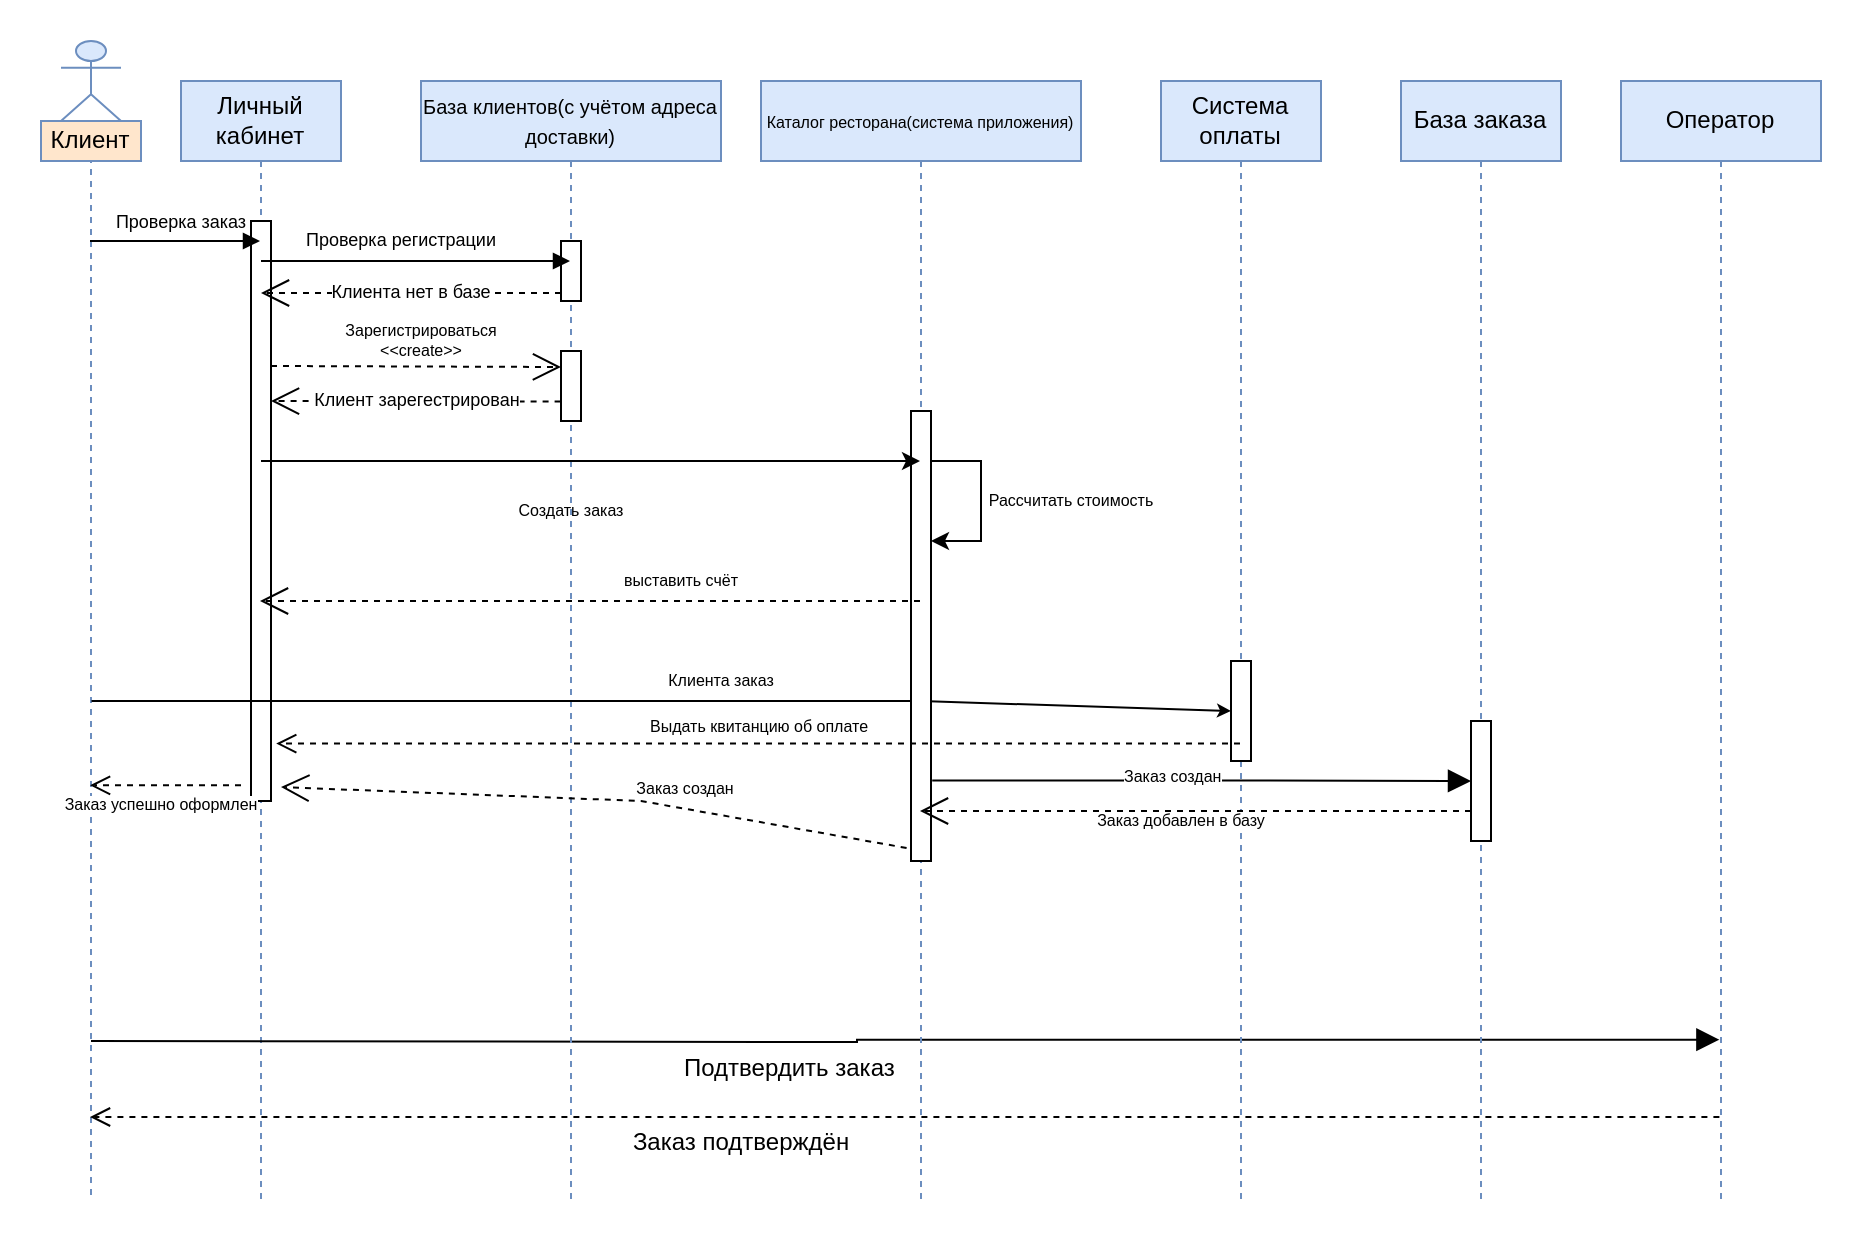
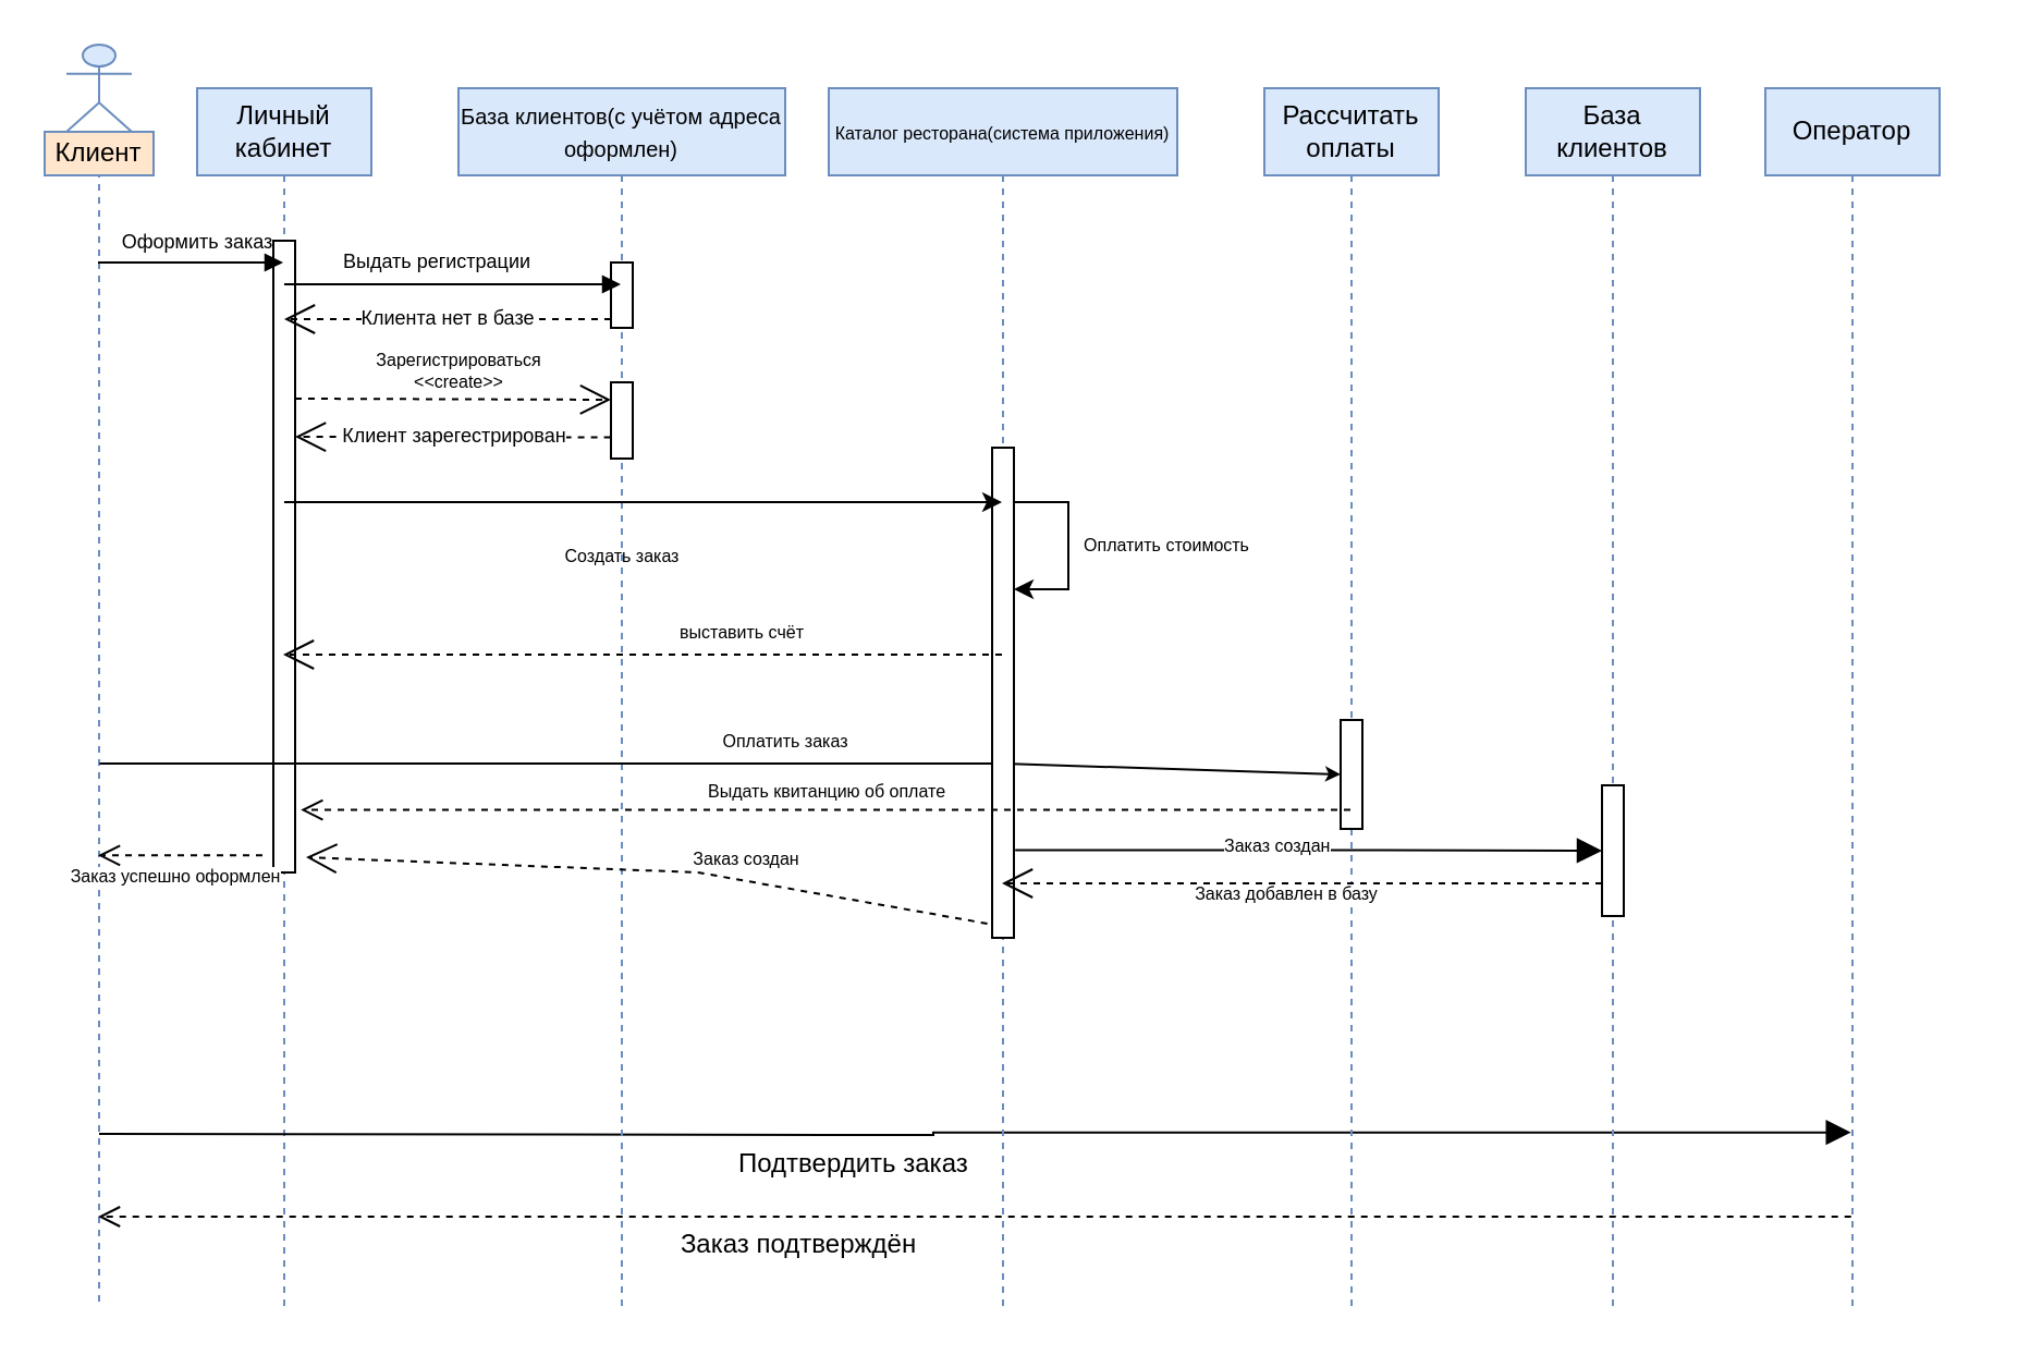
  <mxCell id="0" />
  <mxCell id="1" parent="0" />
  <mxCell id="2" value="" style="shape=umlLifeline;participant=umlActor;perimeter=lifelinePerimeter;whiteSpace=wrap;html=1;container=1;collapsible=0;recursiveResize=0;verticalAlign=top;spacingTop=36;outlineConnect=0;fillColor=#dae8fc;strokeColor=#6c8ebf;" vertex="1" parent="1"><mxGeometry x="30" y="20" width="30" height="580" as="geometry" /></mxCell>
  <mxCell id="3" value="Клиент" style="rounded=0;whiteSpace=wrap;html=1;fillColor=#ffe6cc;strokeColor=#6c8ebf;" vertex="1" parent="2"><mxGeometry x="-10" y="40" width="50" height="20" as="geometry" /></mxCell>
  <mxCell id="4" value="Личный кабинет" style="shape=umlLifeline;perimeter=lifelinePerimeter;whiteSpace=wrap;html=1;container=1;collapsible=0;recursiveResize=0;outlineConnect=0;fillColor=#dae8fc;strokeColor=#6c8ebf;" vertex="1" parent="1"><mxGeometry x="90" y="40" width="80" height="560" as="geometry" /></mxCell>
  <mxCell id="5" value="Подтвердить заказ" style="endArrow=block;endFill=1;html=1;edgeStyle=orthogonalEdgeStyle;align=left;verticalAlign=top;rounded=0;fontSize=12;startSize=9;endSize=9;sourcePerimeterSpacing=3;targetPerimeterSpacing=6;jumpSize=0;entryX=0.492;entryY=0.856;entryDx=0;entryDy=0;entryPerimeter=0;" edge="1" parent="4" target="35"><mxGeometry x="-0.276" relative="1" as="geometry"><mxPoint x="-45" y="480" as="sourcePoint" /><mxPoint x="115" y="480" as="targetPoint" /><mxPoint as="offset" /></mxGeometry></mxCell>
  <mxCell id="6" value="" style="rounded=0;whiteSpace=wrap;html=1;fontSize=9;" vertex="1" parent="4"><mxGeometry x="35" y="70" width="10" height="290" as="geometry" /></mxCell>
  <mxCell id="7" value="Клиент зарегестрирован" style="endArrow=open;endSize=12;dashed=1;html=1;rounded=0;fontSize=9;entryX=1.02;entryY=0.17;entryDx=0;entryDy=0;entryPerimeter=0;" edge="1" parent="4"><mxGeometry width="160" relative="1" as="geometry"><mxPoint x="189.8" y="160.3" as="sourcePoint" /><mxPoint x="45.0" y="160.0" as="targetPoint" /></mxGeometry></mxCell>
- <mxCell id="8" value="&lt;font style=&quot;font-size: 10px;&quot;&gt;База клиентов(с учётом адреса доставки)&lt;/font&gt;" style="shape=umlLifeline;perimeter=lifelinePerimeter;whiteSpace=wrap;html=1;container=1;collapsible=0;recursiveResize=0;outlineConnect=0;fillColor=#dae8fc;strokeColor=#6c8ebf;" vertex="1" parent="1"><mxGeometry x="210" y="40" width="150" height="560" as="geometry" /></mxCell>
+ <mxCell id="8" value="&lt;font style=&quot;font-size: 10px;&quot;&gt;База клиентов(с учётом адреса оформлен)&lt;/font&gt;" style="shape=umlLifeline;perimeter=lifelinePerimeter;whiteSpace=wrap;html=1;container=1;collapsible=0;recursiveResize=0;outlineConnect=0;fillColor=#dae8fc;strokeColor=#6c8ebf;" vertex="1" parent="1"><mxGeometry x="210" y="40" width="150" height="560" as="geometry" /></mxCell>
  <mxCell id="9" value="" style="endArrow=classic;html=1;rounded=0;fontSize=8;exitX=0.5;exitY=0.414;exitDx=0;exitDy=0;exitPerimeter=0;sourcePerimeterSpacing=3;startSize=7;endSize=4;targetPerimeterSpacing=5;entryX=0;entryY=0.5;entryDx=0;entryDy=0;" edge="1" parent="8" target="19"><mxGeometry width="50" height="50" relative="1" as="geometry"><mxPoint x="-164.75" y="310.06" as="sourcePoint" /><mxPoint x="400" y="310" as="targetPoint" /><Array as="points"><mxPoint x="-24.75" y="310" /><mxPoint x="250" y="310" /></Array></mxGeometry></mxCell>
  <mxCell id="10" value="" style="rounded=0;whiteSpace=wrap;html=1;fontSize=9;" vertex="1" parent="8"><mxGeometry x="70" y="80" width="10" height="30" as="geometry" /></mxCell>
  <mxCell id="11" value="" style="rounded=0;whiteSpace=wrap;html=1;fontSize=9;" vertex="1" parent="8"><mxGeometry x="70" y="135" width="10" height="35" as="geometry" /></mxCell>
  <mxCell id="12" value="Зарегистрироваться&lt;br&gt;&amp;lt;&amp;lt;create&amp;gt;&amp;gt;" style="text;html=1;align=center;verticalAlign=middle;resizable=0;points=[];autosize=1;strokeColor=none;fillColor=none;fontSize=8;" vertex="1" parent="8"><mxGeometry x="-50" y="115" width="100" height="30" as="geometry" /></mxCell>
  <mxCell id="13" value="&lt;font style=&quot;font-size: 8px;&quot;&gt;Каталог ресторана(система приложения)&lt;/font&gt;" style="shape=umlLifeline;perimeter=lifelinePerimeter;whiteSpace=wrap;html=1;container=1;collapsible=0;recursiveResize=0;outlineConnect=0;fillColor=#dae8fc;strokeColor=#6c8ebf;" vertex="1" parent="1"><mxGeometry x="380" y="40" width="160" height="560" as="geometry" /></mxCell>
  <mxCell id="14" style="edgeStyle=orthogonalEdgeStyle;rounded=0;orthogonalLoop=1;jettySize=auto;html=1;fontSize=8;" edge="1" parent="13"><mxGeometry relative="1" as="geometry"><mxPoint x="83" y="190" as="sourcePoint" /><mxPoint x="85" y="230" as="targetPoint" /><Array as="points"><mxPoint x="110" y="190" /><mxPoint x="110" y="230" /></Array></mxGeometry></mxCell>
  <mxCell id="15" value="" style="rounded=0;whiteSpace=wrap;html=1;fontSize=8;" vertex="1" parent="13"><mxGeometry x="75" y="165" width="10" height="225" as="geometry" /></mxCell>
- <mxCell id="16" value="База заказа" style="shape=umlLifeline;perimeter=lifelinePerimeter;whiteSpace=wrap;html=1;container=1;collapsible=0;recursiveResize=0;outlineConnect=0;fillColor=#dae8fc;strokeColor=#6c8ebf;" vertex="1" parent="1"><mxGeometry x="700" y="40" width="80" height="560" as="geometry" /></mxCell>
+ <mxCell id="16" value="База клиентов" style="shape=umlLifeline;perimeter=lifelinePerimeter;whiteSpace=wrap;html=1;container=1;collapsible=0;recursiveResize=0;outlineConnect=0;fillColor=#dae8fc;strokeColor=#6c8ebf;" vertex="1" parent="1"><mxGeometry x="700" y="40" width="80" height="560" as="geometry" /></mxCell>
  <mxCell id="17" value="" style="rounded=0;whiteSpace=wrap;html=1;fontSize=8;" vertex="1" parent="16"><mxGeometry x="35" y="320" width="10" height="60" as="geometry" /></mxCell>
- <mxCell id="18" value="Система оплаты" style="shape=umlLifeline;perimeter=lifelinePerimeter;whiteSpace=wrap;html=1;container=1;collapsible=0;recursiveResize=0;outlineConnect=0;fillColor=#dae8fc;strokeColor=#6c8ebf;" vertex="1" parent="1"><mxGeometry x="580" y="40" width="80" height="560" as="geometry" /></mxCell>
+ <mxCell id="18" value="Рассчитать оплаты" style="shape=umlLifeline;perimeter=lifelinePerimeter;whiteSpace=wrap;html=1;container=1;collapsible=0;recursiveResize=0;outlineConnect=0;fillColor=#dae8fc;strokeColor=#6c8ebf;" vertex="1" parent="1"><mxGeometry x="580" y="40" width="80" height="560" as="geometry" /></mxCell>
  <mxCell id="19" value="" style="rounded=0;whiteSpace=wrap;html=1;fontSize=8;" vertex="1" parent="18"><mxGeometry x="35" y="290" width="10" height="50" as="geometry" /></mxCell>
  <mxCell id="20" value="" style="endArrow=block;endFill=1;html=1;edgeStyle=orthogonalEdgeStyle;align=left;verticalAlign=top;rounded=0;fontSize=10;" edge="1" parent="1" source="2" target="4"><mxGeometry x="-1" relative="1" as="geometry"><mxPoint x="340" y="250" as="sourcePoint" /><mxPoint x="500" y="250" as="targetPoint" /><Array as="points"><mxPoint x="80" y="120" /><mxPoint x="80" y="120" /></Array></mxGeometry></mxCell>
- <mxCell id="21" value="&lt;font style=&quot;font-size: 9px;&quot;&gt;Проверка заказ&lt;/font&gt;" style="text;html=1;align=center;verticalAlign=middle;resizable=0;points=[];autosize=1;strokeColor=none;fillColor=none;fontSize=10;" vertex="1" parent="1"><mxGeometry x="45" y="95" width="90" height="30" as="geometry" /></mxCell>
+ <mxCell id="21" value="&lt;font style=&quot;font-size: 9px;&quot;&gt;Оформить заказ&lt;/font&gt;" style="text;html=1;align=center;verticalAlign=middle;resizable=0;points=[];autosize=1;strokeColor=none;fillColor=none;fontSize=10;" vertex="1" parent="1"><mxGeometry x="45" y="95" width="90" height="30" as="geometry" /></mxCell>
  <mxCell id="22" value="" style="endArrow=block;endFill=1;html=1;edgeStyle=orthogonalEdgeStyle;align=left;verticalAlign=top;rounded=0;fontSize=9;" edge="1" parent="1" target="8"><mxGeometry x="-1" relative="1" as="geometry"><mxPoint x="130" y="130" as="sourcePoint" /><mxPoint x="250" y="122" as="targetPoint" /><Array as="points"><mxPoint x="130" y="130" /></Array></mxGeometry></mxCell>
- <mxCell id="23" value="Проверка регистрации" style="text;html=1;align=center;verticalAlign=middle;resizable=0;points=[];autosize=1;strokeColor=none;fillColor=none;fontSize=9;" vertex="1" parent="1"><mxGeometry x="140" y="110" width="120" height="20" as="geometry" /></mxCell>
+ <mxCell id="23" value="Выдать регистрации" style="text;html=1;align=center;verticalAlign=middle;resizable=0;points=[];autosize=1;strokeColor=none;fillColor=none;fontSize=9;" vertex="1" parent="1"><mxGeometry x="140" y="110" width="120" height="20" as="geometry" /></mxCell>
  <mxCell id="24" value="Клиента нет в базе" style="endArrow=open;endSize=12;dashed=1;html=1;rounded=0;fontSize=9;" edge="1" parent="1"><mxGeometry width="160" relative="1" as="geometry"><mxPoint x="280" y="146" as="sourcePoint" /><mxPoint x="130" y="146" as="targetPoint" /></mxGeometry></mxCell>
  <mxCell id="25" value="Создать заказ" style="text;html=1;align=center;verticalAlign=middle;resizable=0;points=[];autosize=1;strokeColor=none;fillColor=none;fontSize=8;" vertex="1" parent="1"><mxGeometry x="245" y="245" width="80" height="20" as="geometry" /></mxCell>
  <mxCell id="26" value="" style="endArrow=classic;html=1;rounded=0;fontSize=8;exitX=0.5;exitY=0.414;exitDx=0;exitDy=0;exitPerimeter=0;sourcePerimeterSpacing=3;startSize=9;" edge="1" parent="1" source="6" target="13"><mxGeometry width="50" height="50" relative="1" as="geometry"><mxPoint x="140" y="230" as="sourcePoint" /><mxPoint x="450" y="230" as="targetPoint" /><Array as="points"><mxPoint x="270" y="230" /></Array></mxGeometry></mxCell>
- <mxCell id="27" value="Рассчитать стоимость" style="text;html=1;align=center;verticalAlign=middle;resizable=0;points=[];autosize=1;strokeColor=none;fillColor=none;fontSize=8;" vertex="1" parent="1"><mxGeometry x="480" y="240" width="110" height="20" as="geometry" /></mxCell>
+ <mxCell id="27" value="Оплатить стоимость" style="text;html=1;align=center;verticalAlign=middle;resizable=0;points=[];autosize=1;strokeColor=none;fillColor=none;fontSize=8;" vertex="1" parent="1"><mxGeometry x="480" y="240" width="110" height="20" as="geometry" /></mxCell>
  <mxCell id="28" value="выставить счёт" style="endArrow=open;endSize=12;dashed=1;html=1;rounded=0;fontSize=8;" edge="1" parent="1" source="13" target="4"><mxGeometry x="-0.275" y="-10" width="160" relative="1" as="geometry"><mxPoint x="340" y="250" as="sourcePoint" /><mxPoint x="500" y="250" as="targetPoint" /><Array as="points"><mxPoint x="300" y="300" /></Array><mxPoint as="offset" /></mxGeometry></mxCell>
  <mxCell id="29" value="Выдать квитанцию об оплате" style="html=1;verticalAlign=bottom;endArrow=open;dashed=1;endSize=8;rounded=0;fontSize=8;sourcePerimeterSpacing=3;entryX=1.26;entryY=0.901;entryDx=0;entryDy=0;entryPerimeter=0;" edge="1" parent="1" source="18" target="6"><mxGeometry relative="1" as="geometry"><mxPoint x="460" y="310" as="sourcePoint" /><mxPoint x="380" y="310" as="targetPoint" /></mxGeometry></mxCell>
- <mxCell id="30" value="Клиента заказ" style="text;html=1;align=center;verticalAlign=middle;resizable=0;points=[];autosize=1;strokeColor=none;fillColor=none;fontSize=8;" vertex="1" parent="1"><mxGeometry x="320" y="330" width="80" height="20" as="geometry" /></mxCell>
+ <mxCell id="30" value="Оплатить заказ" style="text;html=1;align=center;verticalAlign=middle;resizable=0;points=[];autosize=1;strokeColor=none;fillColor=none;fontSize=8;" vertex="1" parent="1"><mxGeometry x="320" y="330" width="80" height="20" as="geometry" /></mxCell>
  <mxCell id="31" value="Заказ создан" style="endArrow=block;endFill=1;html=1;edgeStyle=orthogonalEdgeStyle;align=left;verticalAlign=top;rounded=0;fontSize=8;startSize=9;endSize=9;sourcePerimeterSpacing=3;targetPerimeterSpacing=6;jumpSize=0;exitX=1.06;exitY=0.821;exitDx=0;exitDy=0;exitPerimeter=0;entryX=0;entryY=0.5;entryDx=0;entryDy=0;" edge="1" parent="1" source="15" target="17"><mxGeometry x="-0.303" y="13" relative="1" as="geometry"><mxPoint x="340" y="410" as="sourcePoint" /><mxPoint x="720" y="390" as="targetPoint" /><Array as="points" /><mxPoint as="offset" /></mxGeometry></mxCell>
  <mxCell id="32" value="Заказ добавлен в базу" style="endArrow=open;endSize=12;dashed=1;html=1;rounded=0;fontSize=8;exitX=0;exitY=0.75;exitDx=0;exitDy=0;" edge="1" parent="1" source="17" target="13"><mxGeometry x="0.053" y="5" width="160" relative="1" as="geometry"><mxPoint x="469.5" y="310" as="sourcePoint" /><mxPoint x="139.5" y="310" as="targetPoint" /><Array as="points" /><mxPoint as="offset" /></mxGeometry></mxCell>
  <mxCell id="33" value="Заказ создан" style="endArrow=open;endSize=12;dashed=1;html=1;rounded=0;fontSize=8;exitX=-0.22;exitY=0.971;exitDx=0;exitDy=0;exitPerimeter=0;entryX=1.5;entryY=0.976;entryDx=0;entryDy=0;entryPerimeter=0;" edge="1" parent="1" source="15" target="6"><mxGeometry x="-0.275" y="-10" width="160" relative="1" as="geometry"><mxPoint x="479.5" y="320" as="sourcePoint" /><mxPoint x="149.5" y="320" as="targetPoint" /><Array as="points"><mxPoint x="320" y="400" /></Array><mxPoint as="offset" /></mxGeometry></mxCell>
  <mxCell id="34" value="Заказ успешно оформлен" style="html=1;verticalAlign=bottom;endArrow=open;dashed=1;endSize=8;rounded=0;fontSize=8;sourcePerimeterSpacing=3;targetPerimeterSpacing=6;jumpSize=0;exitX=-0.5;exitY=0.973;exitDx=0;exitDy=0;exitPerimeter=0;" edge="1" parent="1" source="6" target="2"><mxGeometry x="0.06" y="18" relative="1" as="geometry"><mxPoint x="460" y="310" as="sourcePoint" /><mxPoint x="380" y="310" as="targetPoint" /><mxPoint as="offset" /></mxGeometry></mxCell>
- <mxCell id="35" value="Оператор" style="shape=umlLifeline;perimeter=lifelinePerimeter;whiteSpace=wrap;html=1;container=1;collapsible=0;recursiveResize=0;outlineConnect=0;fontSize=12;fillColor=#dae8fc;strokeColor=#6c8ebf;" vertex="1" parent="1"><mxGeometry x="810" y="40" width="100" height="560" as="geometry" /></mxCell>
+ <mxCell id="35" value="Оператор" style="shape=umlLifeline;perimeter=lifelinePerimeter;whiteSpace=wrap;html=1;container=1;collapsible=0;recursiveResize=0;outlineConnect=0;fontSize=12;fillColor=#dae8fc;strokeColor=#6c8ebf;" vertex="1" parent="1"><mxGeometry x="810" y="40" width="80" height="560" as="geometry" /></mxCell>
  <mxCell id="36" value="Заказ подтверждён" style="html=1;verticalAlign=bottom;endArrow=open;dashed=1;endSize=8;rounded=0;fontSize=12;sourcePerimeterSpacing=3;targetPerimeterSpacing=6;jumpSize=0;exitX=0.492;exitY=0.925;exitDx=0;exitDy=0;exitPerimeter=0;" edge="1" parent="1" source="35" target="2"><mxGeometry x="0.201" y="22" relative="1" as="geometry"><mxPoint x="460" y="510" as="sourcePoint" /><mxPoint x="380" y="510" as="targetPoint" /><mxPoint as="offset" /></mxGeometry></mxCell>
  <mxCell id="37" value="" style="endArrow=open;endSize=12;dashed=1;html=1;rounded=0;fontSize=12;sourcePerimeterSpacing=3;targetPerimeterSpacing=6;jumpSize=0;exitX=1;exitY=0.25;exitDx=0;exitDy=0;" edge="1" parent="1" source="6"><mxGeometry width="160" relative="1" as="geometry"><mxPoint x="320" y="190" as="sourcePoint" /><mxPoint x="280" y="183" as="targetPoint" /></mxGeometry></mxCell>
